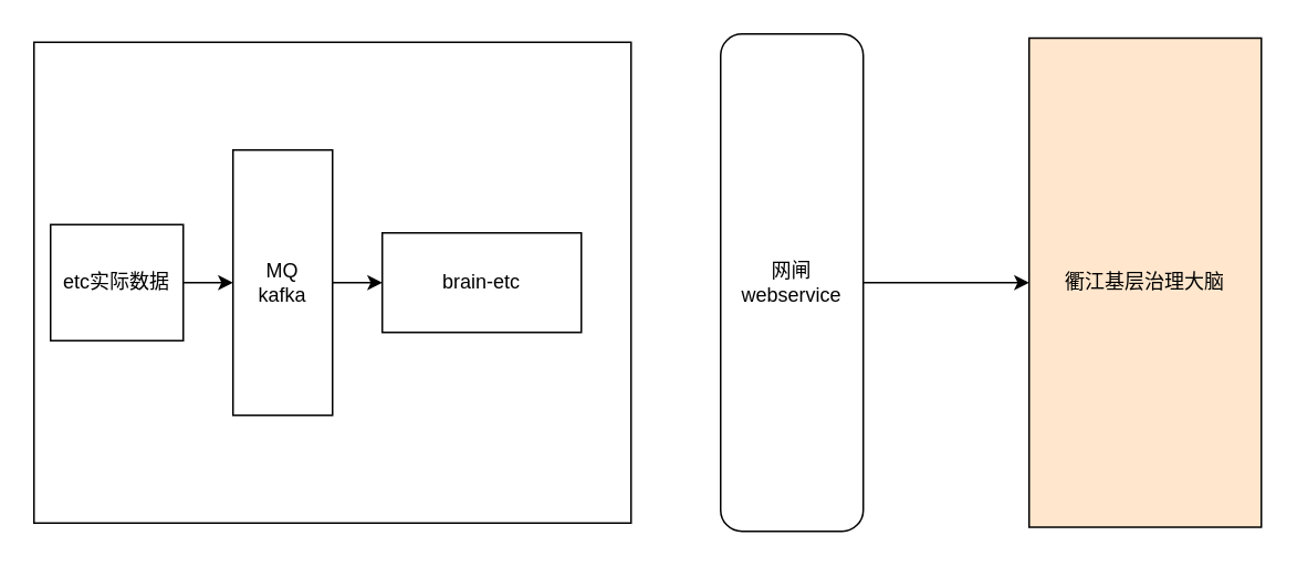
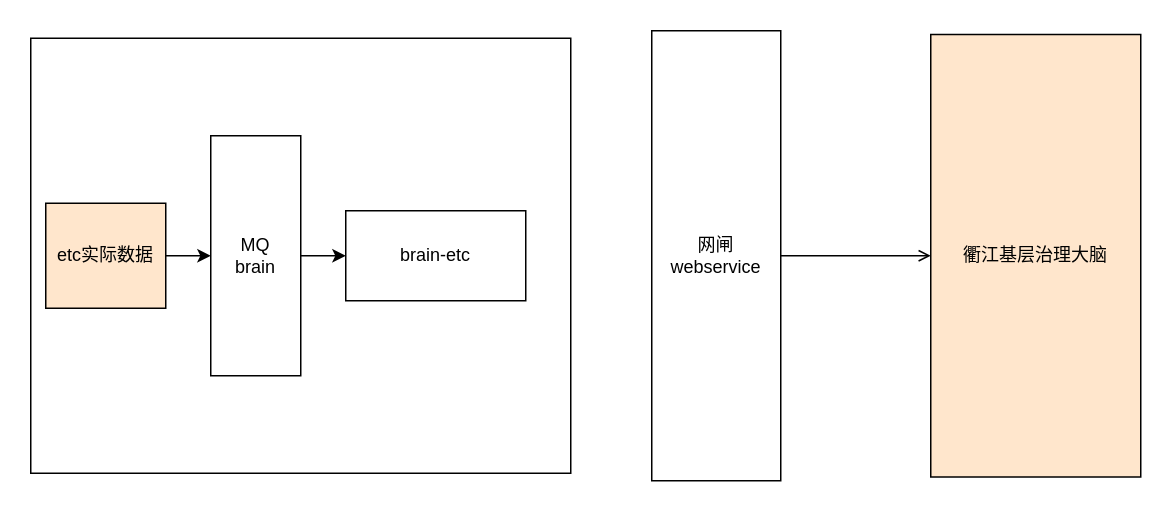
  <mxCell id="0" />
  <mxCell id="1" parent="0" />
  <mxCell id="2" value="" style="rounded=0;whiteSpace=wrap;html=1;" vertex="1" parent="1"><mxGeometry y="25" width="360" height="290" as="geometry" x="20" /></mxCell>
- <mxCell id="3" value="" style="edgeStyle=orthogonalEdgeStyle;rounded=0;orthogonalLoop=1;jettySize=auto;html=1;" edge="1" parent="1" source="4" target="10"><mxGeometry relative="1" as="geometry" /></mxCell>
- <mxCell id="4" value="网闸&lt;br&gt;webservice" style="whiteSpace=wrap;html=1;rounded=1;" vertex="1" parent="1"><mxGeometry x="434" y="20" width="86" height="300" as="geometry" /></mxCell>
+ <mxCell id="3" value="" style="edgeStyle=orthogonalEdgeStyle;rounded=0;orthogonalLoop=1;jettySize=auto;html=1;endArrow=open;" edge="1" parent="1" source="4" target="10"><mxGeometry relative="1" as="geometry" /></mxCell>
+ <mxCell id="4" value="网闸&lt;br&gt;webservice" style="rounded=0;whiteSpace=wrap;html=1;" vertex="1" parent="1"><mxGeometry x="434" y="20" width="86" height="300" as="geometry" /></mxCell>
  <mxCell id="5" value="" style="edgeStyle=orthogonalEdgeStyle;rounded=0;orthogonalLoop=1;jettySize=auto;html=1;" edge="1" parent="1" source="6" target="8"><mxGeometry relative="1" as="geometry" /></mxCell>
- <mxCell id="6" value="etc实际数据" style="rounded=0;whiteSpace=wrap;html=1;" vertex="1" parent="1"><mxGeometry x="30" y="135" width="80" height="70" as="geometry" /></mxCell>
+ <mxCell id="6" value="etc实际数据" style="rounded=0;whiteSpace=wrap;html=1;fillColor=#ffe6cc;" vertex="1" parent="1"><mxGeometry x="30" y="135" width="80" height="70" as="geometry" /></mxCell>
  <mxCell id="7" value="" style="edgeStyle=orthogonalEdgeStyle;rounded=0;orthogonalLoop=1;jettySize=auto;html=1;" edge="1" parent="1" source="8" target="9"><mxGeometry relative="1" as="geometry" /></mxCell>
- <mxCell id="8" value="MQ&lt;br&gt;kafka" style="rounded=0;whiteSpace=wrap;html=1;" vertex="1" parent="1"><mxGeometry x="140" y="90" width="60" height="160" as="geometry" /></mxCell>
+ <mxCell id="8" value="MQ&lt;br&gt;brain" style="rounded=0;whiteSpace=wrap;html=1;" vertex="1" parent="1"><mxGeometry x="140" y="90" width="60" height="160" as="geometry" /></mxCell>
  <mxCell id="9" value="brain-etc" style="rounded=0;whiteSpace=wrap;html=1;" vertex="1" parent="1"><mxGeometry x="230" y="140" width="120" height="60" as="geometry" /></mxCell>
  <mxCell id="10" value="衢江基层治理大脑" style="rounded=0;whiteSpace=wrap;html=1;fillColor=#ffe6cc;" vertex="1" parent="1"><mxGeometry x="620" y="22.5" width="140" height="295" as="geometry" /></mxCell>
